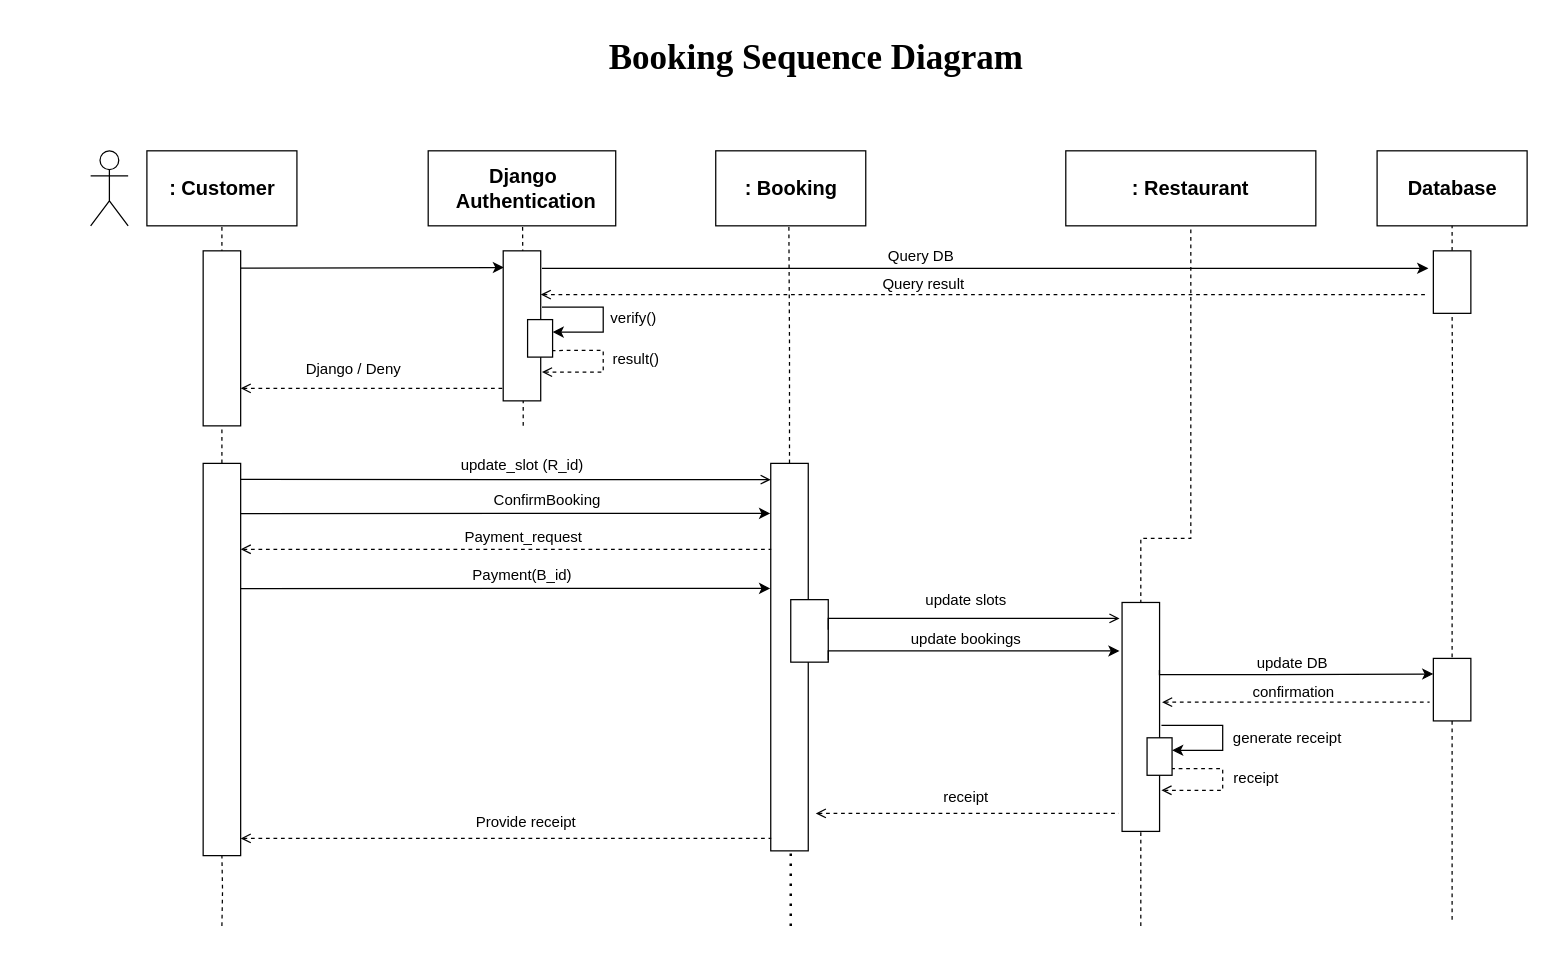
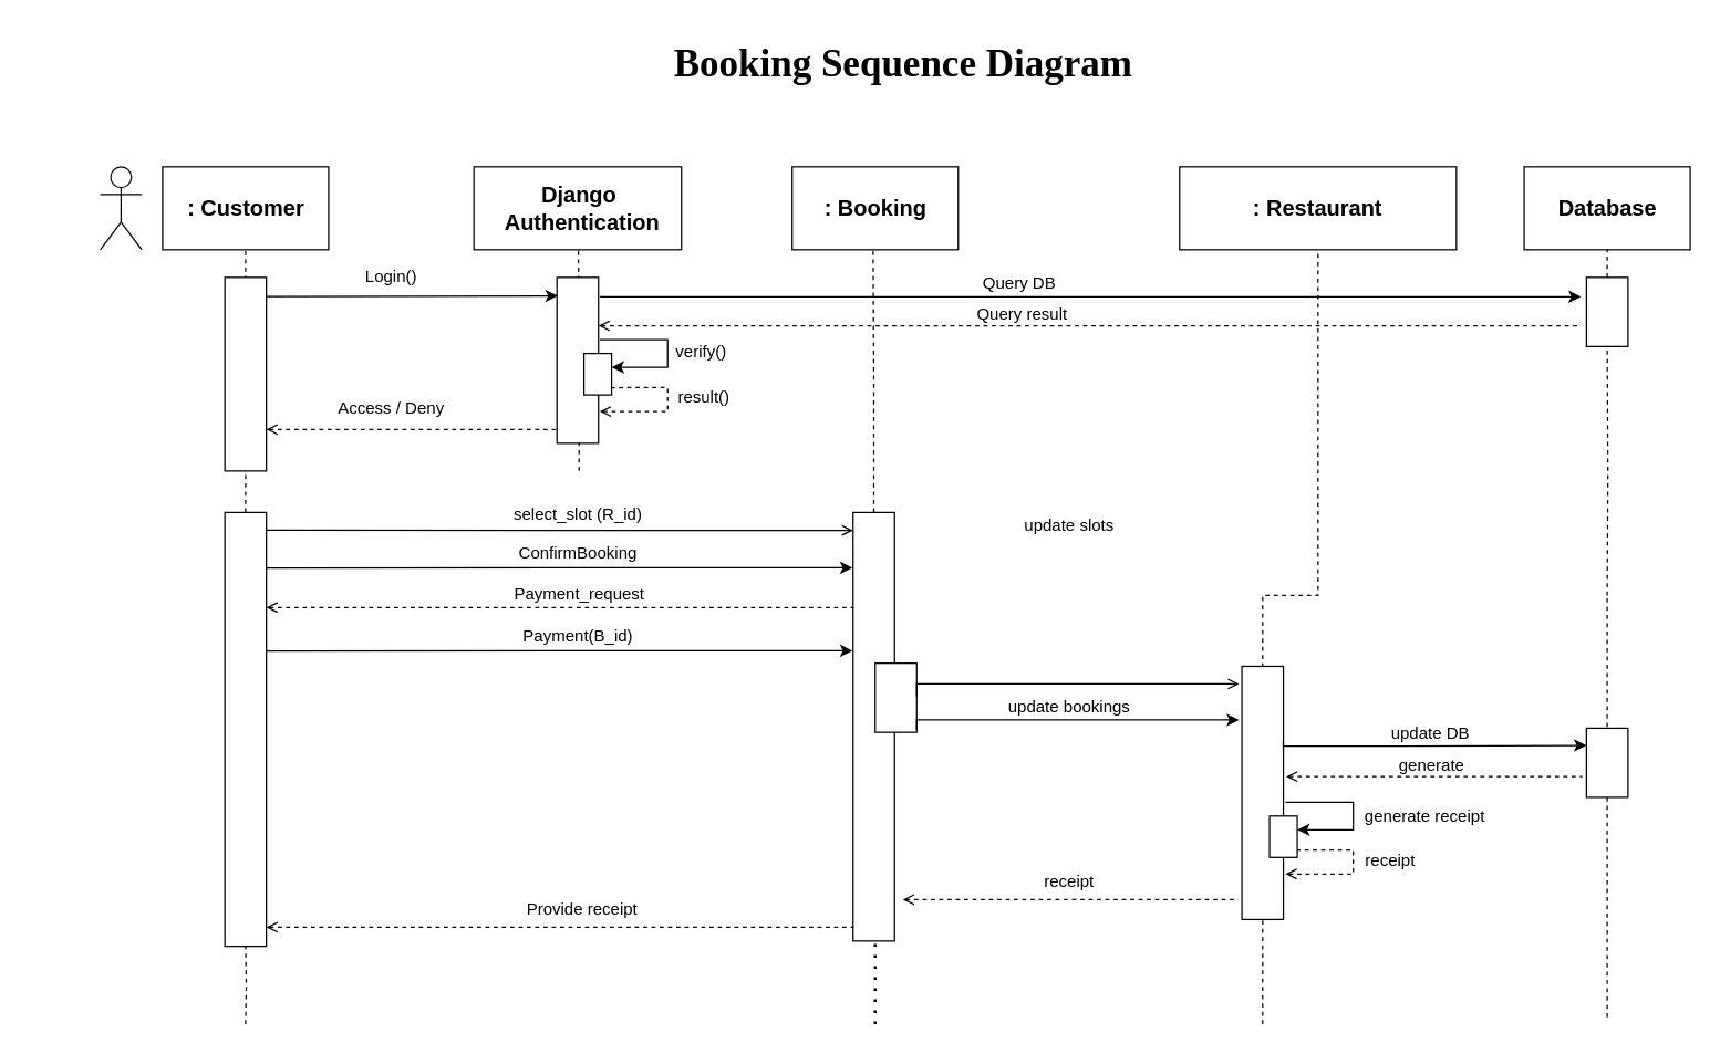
  <mxCell id="0" />
  <mxCell id="1" parent="0" />
  <mxCell id="2" value="" style="shape=umlActor;verticalLabelPosition=bottom;verticalAlign=top;html=1;outlineConnect=0;" parent="1" vertex="1"><mxGeometry x="72" y="120" width="30" height="60" as="geometry" /></mxCell>
  <mxCell id="3" value="" style="rounded=0;whiteSpace=wrap;html=1;" parent="1" vertex="1"><mxGeometry x="117" y="120" width="120" height="60" as="geometry" /></mxCell>
  <mxCell id="4" value="&lt;span style=&quot;font-size: 16px&quot;&gt;&lt;b&gt;: Customer&lt;/b&gt;&lt;/span&gt;" style="text;html=1;align=center;verticalAlign=middle;resizable=0;points=[];autosize=1;strokeColor=none;fillColor=none;" parent="1" vertex="1"><mxGeometry x="127" y="140" width="100" height="20" as="geometry" /></mxCell>
  <mxCell id="5" value="" style="rounded=0;whiteSpace=wrap;html=1;" parent="1" vertex="1"><mxGeometry x="342" y="120" width="150" height="60" as="geometry" /></mxCell>
  <mxCell id="6" value="&lt;span style=&quot;font-size: 16px&quot;&gt;&lt;b&gt;Django&amp;nbsp;&lt;br&gt;Authentication&lt;/b&gt;&lt;br&gt;&lt;/span&gt;" style="text;html=1;align=center;verticalAlign=middle;resizable=0;points=[];autosize=1;strokeColor=none;fillColor=none;" parent="1" vertex="1"><mxGeometry x="355" y="135" width="130" height="30" as="geometry" /></mxCell>
  <mxCell id="7" value="" style="endArrow=classic;html=1;rounded=0;strokeColor=#000000;strokeWidth=1;edgeStyle=orthogonalEdgeStyle;exitX=0.099;exitY=-0.006;exitDx=0;exitDy=0;entryX=0.111;entryY=0.978;entryDx=0;entryDy=0;entryPerimeter=0;exitPerimeter=0;" parent="1" source="29" target="26" edge="1"><mxGeometry width="50" height="50" relative="1" as="geometry"><mxPoint x="194" y="208.5" as="sourcePoint" /><mxPoint x="372" y="211" as="targetPoint" /><Array as="points"><mxPoint x="194" y="214" /></Array></mxGeometry></mxCell>
+ <mxCell id="8" value="Login()" style="text;html=1;align=center;verticalAlign=middle;resizable=0;points=[];autosize=1;strokeColor=none;fillColor=none;" parent="1" vertex="1"><mxGeometry x="257" y="190" width="50" height="20" as="geometry" /></mxCell>
  <mxCell id="9" value="" style="rounded=0;whiteSpace=wrap;html=1;" parent="1" vertex="1"><mxGeometry x="572" y="120" width="120" height="60" as="geometry" /></mxCell>
  <mxCell id="10" value="&lt;span style=&quot;font-size: 16px&quot;&gt;&lt;b&gt;: Booking&lt;/b&gt;&lt;/span&gt;" style="text;html=1;align=center;verticalAlign=middle;resizable=0;points=[];autosize=1;strokeColor=none;fillColor=none;" parent="1" vertex="1"><mxGeometry x="587" y="140" width="90" height="20" as="geometry" /></mxCell>
  <mxCell id="11" value="" style="rounded=0;whiteSpace=wrap;html=1;" parent="1" vertex="1"><mxGeometry x="1101" y="120" width="120" height="60" as="geometry" /></mxCell>
  <mxCell id="12" value="&lt;span style=&quot;font-size: 16px&quot;&gt;&lt;b&gt;Database&lt;/b&gt;&lt;/span&gt;" style="text;html=1;align=center;verticalAlign=middle;resizable=0;points=[];autosize=1;strokeColor=none;fillColor=none;" parent="1" vertex="1"><mxGeometry x="1116" y="140" width="90" height="20" as="geometry" /></mxCell>
  <mxCell id="13" value="" style="endArrow=none;dashed=1;html=1;rounded=0;strokeColor=#000000;strokeWidth=1;edgeStyle=orthogonalEdgeStyle;entryX=0.5;entryY=1;entryDx=0;entryDy=0;startArrow=none;" parent="1" source="15" target="11" edge="1"><mxGeometry width="50" height="50" relative="1" as="geometry"><mxPoint x="1161" y="550" as="sourcePoint" /><mxPoint x="1161" y="190" as="targetPoint" /></mxGeometry></mxCell>
  <mxCell id="14" value="Query DB" style="text;html=1;align=center;verticalAlign=middle;resizable=0;points=[];autosize=1;strokeColor=none;fillColor=none;" parent="1" vertex="1"><mxGeometry x="701" y="195" width="70" height="20" as="geometry" /></mxCell>
  <mxCell id="15" value="" style="whiteSpace=wrap;html=1;rotation=90;" parent="1" vertex="1"><mxGeometry x="1136" y="210" width="50" height="30" as="geometry" /></mxCell>
  <mxCell id="16" value="" style="endArrow=none;dashed=1;html=1;rounded=0;strokeColor=#000000;strokeWidth=1;edgeStyle=orthogonalEdgeStyle;endFill=0;startArrow=open;startFill=0;" parent="1" edge="1"><mxGeometry width="50" height="50" relative="1" as="geometry"><mxPoint x="432" y="235" as="sourcePoint" /><mxPoint x="1142" y="235" as="targetPoint" /><Array as="points"><mxPoint x="432" y="235" /></Array></mxGeometry></mxCell>
  <mxCell id="17" value="" style="endArrow=classic;html=1;rounded=0;strokeColor=#000000;strokeWidth=1;edgeStyle=orthogonalEdgeStyle;" parent="1" edge="1"><mxGeometry width="50" height="50" relative="1" as="geometry"><mxPoint x="433" y="214" as="sourcePoint" /><mxPoint x="1142" y="214" as="targetPoint" /><Array as="points"><mxPoint x="433" y="214" /><mxPoint x="631" y="214" /></Array></mxGeometry></mxCell>
  <mxCell id="18" value="Query result" style="text;html=1;align=center;verticalAlign=middle;resizable=0;points=[];autosize=1;strokeColor=none;fillColor=none;" parent="1" vertex="1"><mxGeometry x="698" y="217" width="80" height="20" as="geometry" /></mxCell>
  <mxCell id="19" value="" style="endArrow=none;dashed=1;html=1;rounded=0;strokeColor=#000000;strokeWidth=1;edgeStyle=orthogonalEdgeStyle;endFill=0;startArrow=open;startFill=0;entryX=0.909;entryY=1;entryDx=0;entryDy=0;entryPerimeter=0;" parent="1" edge="1"><mxGeometry width="50" height="50" relative="1" as="geometry"><mxPoint x="192" y="310" as="sourcePoint" /><mxPoint x="402" y="309.99" as="targetPoint" /><Array as="points" /></mxGeometry></mxCell>
  <mxCell id="20" value="" style="endArrow=classic;html=1;rounded=0;strokeColor=#000000;strokeWidth=1;edgeStyle=orthogonalEdgeStyle;entryX=0.5;entryY=0;entryDx=0;entryDy=0;" parent="1" edge="1"><mxGeometry width="50" height="50" relative="1" as="geometry"><mxPoint x="433" y="245" as="sourcePoint" /><mxPoint x="441.5" y="265" as="targetPoint" /><Array as="points"><mxPoint x="482" y="245" /><mxPoint x="482" y="265" /></Array></mxGeometry></mxCell>
  <mxCell id="21" value="verify()" style="text;html=1;align=center;verticalAlign=middle;resizable=0;points=[];autosize=1;strokeColor=none;fillColor=none;" parent="1" vertex="1"><mxGeometry x="481" y="244" width="50" height="20" as="geometry" /></mxCell>
  <mxCell id="22" value="" style="endArrow=open;dashed=1;html=1;rounded=0;strokeColor=#000000;strokeWidth=1;edgeStyle=orthogonalEdgeStyle;exitX=0.924;exitY=0.035;exitDx=0;exitDy=0;exitPerimeter=0;endFill=0;" parent="1" edge="1"><mxGeometry width="50" height="50" relative="1" as="geometry"><mxPoint x="440.8" y="279.72" as="sourcePoint" /><mxPoint x="433" y="297" as="targetPoint" /><Array as="points"><mxPoint x="482" y="280" /><mxPoint x="482" y="297" /></Array></mxGeometry></mxCell>
  <mxCell id="23" value="result()" style="text;html=1;align=center;verticalAlign=middle;resizable=0;points=[];autosize=1;strokeColor=none;fillColor=none;" parent="1" vertex="1"><mxGeometry x="483" y="277" width="50" height="20" as="geometry" /></mxCell>
- <mxCell id="24" value="Django / Deny" style="text;html=1;align=center;verticalAlign=middle;resizable=0;points=[];autosize=1;strokeColor=none;fillColor=none;" parent="1" vertex="1"><mxGeometry x="237" y="285" width="90" height="20" as="geometry" /></mxCell>
+ <mxCell id="24" value="Access / Deny" style="text;html=1;align=center;verticalAlign=middle;resizable=0;points=[];autosize=1;strokeColor=none;fillColor=none;" parent="1" vertex="1"><mxGeometry x="237" y="285" width="90" height="20" as="geometry" /></mxCell>
  <mxCell id="25" value="" style="endArrow=none;dashed=1;html=1;rounded=0;strokeColor=#000000;strokeWidth=1;edgeStyle=orthogonalEdgeStyle;entryX=0.5;entryY=1;entryDx=0;entryDy=0;endFill=0;startArrow=none;startFill=0;" parent="1" edge="1"><mxGeometry width="50" height="50" relative="1" as="geometry"><mxPoint x="418" y="340" as="sourcePoint" /><mxPoint x="417.5" y="180" as="targetPoint" /><Array as="points"><mxPoint x="418" y="260" /></Array></mxGeometry></mxCell>
  <mxCell id="26" value="" style="whiteSpace=wrap;html=1;rotation=90;" parent="1" vertex="1"><mxGeometry x="357" y="245" width="120" height="30" as="geometry" /></mxCell>
  <mxCell id="27" value="" style="whiteSpace=wrap;html=1;rotation=90;" parent="1" vertex="1"><mxGeometry x="416.5" y="260" width="30" height="20" as="geometry" /></mxCell>
  <mxCell id="28" value="" style="endArrow=none;dashed=1;html=1;rounded=0;edgeStyle=orthogonalEdgeStyle;entryX=0.5;entryY=1;entryDx=0;entryDy=0;startArrow=none;" parent="1" source="34" target="3" edge="1"><mxGeometry width="50" height="50" relative="1" as="geometry"><mxPoint x="177" y="740" as="sourcePoint" /><mxPoint x="176.5" y="370" as="targetPoint" /><Array as="points" /></mxGeometry></mxCell>
  <mxCell id="29" value="" style="whiteSpace=wrap;html=1;rotation=90;" parent="1" vertex="1"><mxGeometry x="107" y="255" width="140" height="30" as="geometry" /></mxCell>
  <mxCell id="30" value="" style="endArrow=none;dashed=1;html=1;rounded=0;edgeStyle=orthogonalEdgeStyle;entryX=0.5;entryY=1;entryDx=0;entryDy=0;startArrow=none;" parent="1" edge="1"><mxGeometry width="50" height="50" relative="1" as="geometry"><mxPoint x="631" y="370" as="sourcePoint" /><mxPoint x="630.5" y="180" as="targetPoint" /><Array as="points"><mxPoint x="631" y="275" /></Array></mxGeometry></mxCell>
  <mxCell id="31" value="" style="endArrow=none;dashed=1;html=1;rounded=0;edgeStyle=orthogonalEdgeStyle;entryX=1;entryY=0.5;entryDx=0;entryDy=0;startArrow=none;" parent="1" target="15" edge="1"><mxGeometry width="50" height="50" relative="1" as="geometry"><mxPoint x="1161" y="430" as="sourcePoint" /><mxPoint x="1160.5" y="255" as="targetPoint" /><Array as="points" /></mxGeometry></mxCell>
  <mxCell id="32" value="" style="endArrow=open;html=1;rounded=0;edgeStyle=orthogonalEdgeStyle;exitX=0.041;exitY=-0.007;exitDx=0;exitDy=0;endFill=0;exitPerimeter=0;" parent="1" source="34" edge="1"><mxGeometry width="50" height="50" relative="1" as="geometry"><mxPoint x="462" y="390" as="sourcePoint" /><mxPoint x="616" y="383" as="targetPoint" /><Array as="points" /></mxGeometry></mxCell>
  <mxCell id="33" value="" style="endArrow=none;dashed=1;html=1;rounded=0;edgeStyle=orthogonalEdgeStyle;entryX=1;entryY=0.5;entryDx=0;entryDy=0;" parent="1" target="34" edge="1"><mxGeometry width="50" height="50" relative="1" as="geometry"><mxPoint x="177" y="740" as="sourcePoint" /><mxPoint x="177" y="180" as="targetPoint" /><Array as="points" /></mxGeometry></mxCell>
  <mxCell id="34" value="" style="whiteSpace=wrap;html=1;rotation=90;" parent="1" vertex="1"><mxGeometry x="20.13" y="511.88" width="313.75" height="30" as="geometry" /></mxCell>
  <mxCell id="35" value="" style="whiteSpace=wrap;html=1;rotation=90;" parent="1" vertex="1"><mxGeometry x="476.04" y="509.97" width="309.93" height="30" as="geometry" /></mxCell>
- <mxCell id="36" value="update_slot (R_id)" style="text;html=1;align=center;verticalAlign=middle;resizable=0;points=[];autosize=1;strokeColor=none;fillColor=none;" parent="1" vertex="1"><mxGeometry x="362" y="362" width="110" height="20" as="geometry" /></mxCell>
+ <mxCell id="36" value="select_slot (R_id)" style="text;html=1;align=center;verticalAlign=middle;resizable=0;points=[];autosize=1;strokeColor=none;fillColor=none;" parent="1" vertex="1"><mxGeometry x="362" y="362" width="110" height="20" as="geometry" /></mxCell>
  <mxCell id="37" value="" style="endArrow=none;dashed=1;html=1;rounded=0;edgeStyle=orthogonalEdgeStyle;" parent="1" edge="1"><mxGeometry width="50" height="50" relative="1" as="geometry"><mxPoint x="1161" y="735" as="sourcePoint" /><mxPoint x="1161" y="430" as="targetPoint" /><Array as="points" /></mxGeometry></mxCell>
  <mxCell id="38" value="" style="endArrow=classic;html=1;rounded=0;edgeStyle=orthogonalEdgeStyle;exitX=0.073;exitY=-0.014;exitDx=0;exitDy=0;endFill=1;exitPerimeter=0;" parent="1" edge="1"><mxGeometry width="50" height="50" relative="1" as="geometry"><mxPoint x="192" y="410.14" as="sourcePoint" /><mxPoint x="615.58" y="410" as="targetPoint" /><Array as="points"><mxPoint x="193.58" y="410" /></Array></mxGeometry></mxCell>
- <mxCell id="39" value="ConfirmBooking" style="text;html=1;align=center;verticalAlign=middle;resizable=0;points=[];autosize=1;strokeColor=none;fillColor=none;" parent="1" vertex="1"><mxGeometry x="387" y="390" width="100" height="20" as="geometry" /></mxCell>
+ <mxCell id="39" value="ConfirmBooking" style="text;html=1;align=center;verticalAlign=middle;resizable=0;points=[];autosize=1;strokeColor=none;fillColor=none;" parent="1" vertex="1"><mxGeometry x="367" y="390" width="100" height="20" as="geometry" /></mxCell>
  <mxCell id="40" value="" style="endArrow=classic;html=1;rounded=0;edgeStyle=orthogonalEdgeStyle;exitX=0.073;exitY=-0.014;exitDx=0;exitDy=0;endFill=1;exitPerimeter=0;" parent="1" edge="1"><mxGeometry width="50" height="50" relative="1" as="geometry"><mxPoint x="192" y="470.14" as="sourcePoint" /><mxPoint x="615.58" y="470" as="targetPoint" /><Array as="points"><mxPoint x="193.58" y="470" /></Array></mxGeometry></mxCell>
  <mxCell id="41" value="Payment(B_id)" style="text;html=1;align=center;verticalAlign=middle;resizable=0;points=[];autosize=1;strokeColor=none;fillColor=none;" parent="1" vertex="1"><mxGeometry x="372" y="450" width="90" height="20" as="geometry" /></mxCell>
  <mxCell id="42" value="" style="endArrow=none;dashed=1;html=1;rounded=0;edgeStyle=orthogonalEdgeStyle;entryX=0.383;entryY=0.988;entryDx=0;entryDy=0;entryPerimeter=0;exitX=0.332;exitY=0;exitDx=0;exitDy=0;exitPerimeter=0;startArrow=open;startFill=0;" parent="1" edge="1"><mxGeometry width="50" height="50" relative="1" as="geometry"><mxPoint x="192" y="438.76" as="sourcePoint" /><mxPoint x="616.36" y="438.748" as="targetPoint" /><Array as="points"><mxPoint x="616" y="439" /></Array></mxGeometry></mxCell>
  <mxCell id="43" value="Payment_request" style="text;html=1;align=center;verticalAlign=middle;resizable=0;points=[];autosize=1;strokeColor=none;fillColor=none;" parent="1" vertex="1"><mxGeometry x="363" y="419" width="110" height="20" as="geometry" /></mxCell>
  <mxCell id="44" value="" style="endArrow=none;dashed=1;html=1;rounded=0;edgeStyle=orthogonalEdgeStyle;entryX=0.383;entryY=0.988;entryDx=0;entryDy=0;entryPerimeter=0;exitX=0.332;exitY=0;exitDx=0;exitDy=0;exitPerimeter=0;startArrow=open;startFill=0;" parent="1" edge="1"><mxGeometry width="50" height="50" relative="1" as="geometry"><mxPoint x="192" y="670.04" as="sourcePoint" /><mxPoint x="616.36" y="670.028" as="targetPoint" /><Array as="points"><mxPoint x="616" y="670.28" /></Array></mxGeometry></mxCell>
  <mxCell id="45" value="Provide receipt" style="text;html=1;align=center;verticalAlign=middle;resizable=0;points=[];autosize=1;strokeColor=none;fillColor=none;" parent="1" vertex="1"><mxGeometry x="370" y="647" width="100" height="20" as="geometry" /></mxCell>
  <mxCell id="46" value="" style="whiteSpace=wrap;html=1;rotation=90;" parent="1" vertex="1"><mxGeometry x="622" y="489" width="50" height="30" as="geometry" /></mxCell>
  <mxCell id="47" value="" style="whiteSpace=wrap;html=1;rotation=90;" parent="1" vertex="1"><mxGeometry x="1136" y="536" width="50" height="30" as="geometry" /></mxCell>
  <mxCell id="48" value="" style="endArrow=open;html=1;rounded=0;edgeStyle=orthogonalEdgeStyle;endFill=0;" parent="1" edge="1"><mxGeometry width="50" height="50" relative="1" as="geometry"><mxPoint x="662" y="503" as="sourcePoint" /><mxPoint x="895" y="494" as="targetPoint" /><Array as="points"><mxPoint x="662" y="494" /></Array></mxGeometry></mxCell>
- <mxCell id="49" value="update slots" style="text;html=1;align=center;verticalAlign=middle;resizable=0;points=[];autosize=1;strokeColor=none;fillColor=none;" parent="1" vertex="1"><mxGeometry x="732" y="470" width="80" height="20" as="geometry" /></mxCell>
+ <mxCell id="49" value="update slots" style="text;html=1;align=center;verticalAlign=middle;resizable=0;points=[];autosize=1;strokeColor=none;fillColor=none;" parent="1" vertex="1"><mxGeometry x="732" y="370" width="80" height="20" as="geometry" /></mxCell>
  <mxCell id="50" value="&lt;b&gt;&lt;font style=&quot;font-size: 16px&quot;&gt;: Restaurant&lt;/font&gt;&lt;/b&gt;" style="rounded=0;whiteSpace=wrap;html=1;" parent="1" vertex="1"><mxGeometry x="852" y="120" width="200" height="60" as="geometry" /></mxCell>
  <mxCell id="51" value="" style="endArrow=none;dashed=1;html=1;rounded=0;edgeStyle=orthogonalEdgeStyle;entryX=0.5;entryY=1;entryDx=0;entryDy=0;" parent="1" target="50" edge="1"><mxGeometry width="50" height="50" relative="1" as="geometry"><mxPoint x="912" y="740" as="sourcePoint" /><mxPoint x="902" y="380" as="targetPoint" /><Array as="points"><mxPoint x="912" y="430" /></Array></mxGeometry></mxCell>
  <mxCell id="52" value="" style="whiteSpace=wrap;html=1;rotation=90;" parent="1" vertex="1"><mxGeometry x="820.45" y="557.82" width="183.12" height="30" as="geometry" /></mxCell>
  <mxCell id="53" value="" style="endArrow=classic;html=1;rounded=0;edgeStyle=orthogonalEdgeStyle;endFill=1;" parent="1" edge="1"><mxGeometry width="50" height="50" relative="1" as="geometry"><mxPoint x="662" y="527.3" as="sourcePoint" /><mxPoint x="895" y="520" as="targetPoint" /><Array as="points"><mxPoint x="662" y="520" /><mxPoint x="895" y="520" /></Array></mxGeometry></mxCell>
  <mxCell id="54" value="update bookings" style="text;html=1;align=center;verticalAlign=middle;resizable=0;points=[];autosize=1;strokeColor=none;fillColor=none;" parent="1" vertex="1"><mxGeometry x="722" y="501" width="100" height="20" as="geometry" /></mxCell>
  <mxCell id="55" value="" style="endArrow=classic;html=1;rounded=0;edgeStyle=orthogonalEdgeStyle;endFill=1;exitX=0.158;exitY=0.003;exitDx=0;exitDy=0;exitPerimeter=0;entryX=0.25;entryY=1;entryDx=0;entryDy=0;" parent="1" target="47" edge="1"><mxGeometry width="50" height="50" relative="1" as="geometry"><mxPoint x="926.915" y="535.363" as="sourcePoint" /><mxPoint x="1142" y="540" as="targetPoint" /><Array as="points"><mxPoint x="927" y="539" /><mxPoint x="987" y="539" /></Array></mxGeometry></mxCell>
  <mxCell id="56" value="update DB" style="text;html=1;align=center;verticalAlign=middle;resizable=0;points=[];autosize=1;strokeColor=none;fillColor=none;" parent="1" vertex="1"><mxGeometry x="998" y="520" width="70" height="20" as="geometry" /></mxCell>
  <mxCell id="57" value="" style="endArrow=none;dashed=1;html=1;rounded=0;edgeStyle=orthogonalEdgeStyle;entryX=0.5;entryY=1;entryDx=0;entryDy=0;startArrow=open;startFill=0;" parent="1" edge="1"><mxGeometry width="50" height="50" relative="1" as="geometry"><mxPoint x="929" y="561" as="sourcePoint" /><mxPoint x="1143" y="561" as="targetPoint" /></mxGeometry></mxCell>
- <mxCell id="58" value="confirmation" style="text;html=1;align=center;verticalAlign=middle;resizable=0;points=[];autosize=1;strokeColor=none;fillColor=none;" parent="1" vertex="1"><mxGeometry x="994" y="543" width="80" height="20" as="geometry" /></mxCell>
+ <mxCell id="58" value="generate" style="text;html=1;align=center;verticalAlign=middle;resizable=0;points=[];autosize=1;strokeColor=none;fillColor=none;" parent="1" vertex="1"><mxGeometry x="994" y="543" width="80" height="20" as="geometry" /></mxCell>
  <mxCell id="59" value="" style="endArrow=classic;html=1;rounded=0;strokeColor=#000000;strokeWidth=1;edgeStyle=orthogonalEdgeStyle;entryX=0.5;entryY=0;entryDx=0;entryDy=0;" parent="1" edge="1"><mxGeometry width="50" height="50" relative="1" as="geometry"><mxPoint x="928.5" y="579.5" as="sourcePoint" /><mxPoint x="937" y="599.5" as="targetPoint" /><Array as="points"><mxPoint x="977.5" y="579.5" /><mxPoint x="977.5" y="599.5" /></Array></mxGeometry></mxCell>
  <mxCell id="60" value="generate receipt" style="text;html=1;align=center;verticalAlign=middle;resizable=0;points=[];autosize=1;strokeColor=none;fillColor=none;" parent="1" vertex="1"><mxGeometry x="978.5" y="580" width="100" height="20" as="geometry" /></mxCell>
  <mxCell id="61" value="" style="endArrow=open;dashed=1;html=1;rounded=0;strokeColor=#000000;strokeWidth=1;edgeStyle=orthogonalEdgeStyle;exitX=0.924;exitY=0.035;exitDx=0;exitDy=0;exitPerimeter=0;endFill=0;" parent="1" edge="1"><mxGeometry width="50" height="50" relative="1" as="geometry"><mxPoint x="936.3" y="614.22" as="sourcePoint" /><mxPoint x="928.5" y="631.5" as="targetPoint" /><Array as="points"><mxPoint x="977.5" y="614.5" /><mxPoint x="977.5" y="631.5" /></Array></mxGeometry></mxCell>
  <mxCell id="62" value="receipt" style="text;html=1;align=center;verticalAlign=middle;resizable=0;points=[];autosize=1;strokeColor=none;fillColor=none;" parent="1" vertex="1"><mxGeometry x="978.5" y="611.5" width="50" height="20" as="geometry" /></mxCell>
  <mxCell id="63" value="" style="whiteSpace=wrap;html=1;rotation=90;" parent="1" vertex="1"><mxGeometry x="912" y="594.5" width="30" height="20" as="geometry" /></mxCell>
  <mxCell id="64" value="" style="endArrow=none;dashed=1;html=1;rounded=0;edgeStyle=orthogonalEdgeStyle;entryX=0.383;entryY=0.988;entryDx=0;entryDy=0;entryPerimeter=0;startArrow=open;startFill=0;" parent="1" edge="1"><mxGeometry width="50" height="50" relative="1" as="geometry"><mxPoint x="652" y="650" as="sourcePoint" /><mxPoint x="894.36" y="650.028" as="targetPoint" /><Array as="points"><mxPoint x="894" y="650.28" /></Array></mxGeometry></mxCell>
  <mxCell id="65" value="" style="endArrow=none;dashed=1;html=1;dashPattern=1 3;strokeWidth=2;rounded=0;edgeStyle=orthogonalEdgeStyle;" parent="1" edge="1"><mxGeometry width="50" height="50" relative="1" as="geometry"><mxPoint x="632" y="740" as="sourcePoint" /><mxPoint x="632" y="680" as="targetPoint" /></mxGeometry></mxCell>
  <mxCell id="66" value="receipt" style="text;html=1;align=center;verticalAlign=middle;resizable=0;points=[];autosize=1;strokeColor=none;fillColor=none;" parent="1" vertex="1"><mxGeometry x="747" y="627" width="50" height="20" as="geometry" /></mxCell>
  <mxCell id="67" value="&lt;h1&gt;&lt;font face=&quot;Times New Roman&quot; style=&quot;font-size: 28px&quot;&gt;Booking Sequence Diagram&lt;/font&gt;&lt;/h1&gt;" style="text;html=1;align=center;verticalAlign=middle;resizable=0;points=[];autosize=1;strokeColor=none;fillColor=none;" parent="1" vertex="1"><mxGeometry x="477" y="20" width="350" height="50" as="geometry" /></mxCell>
